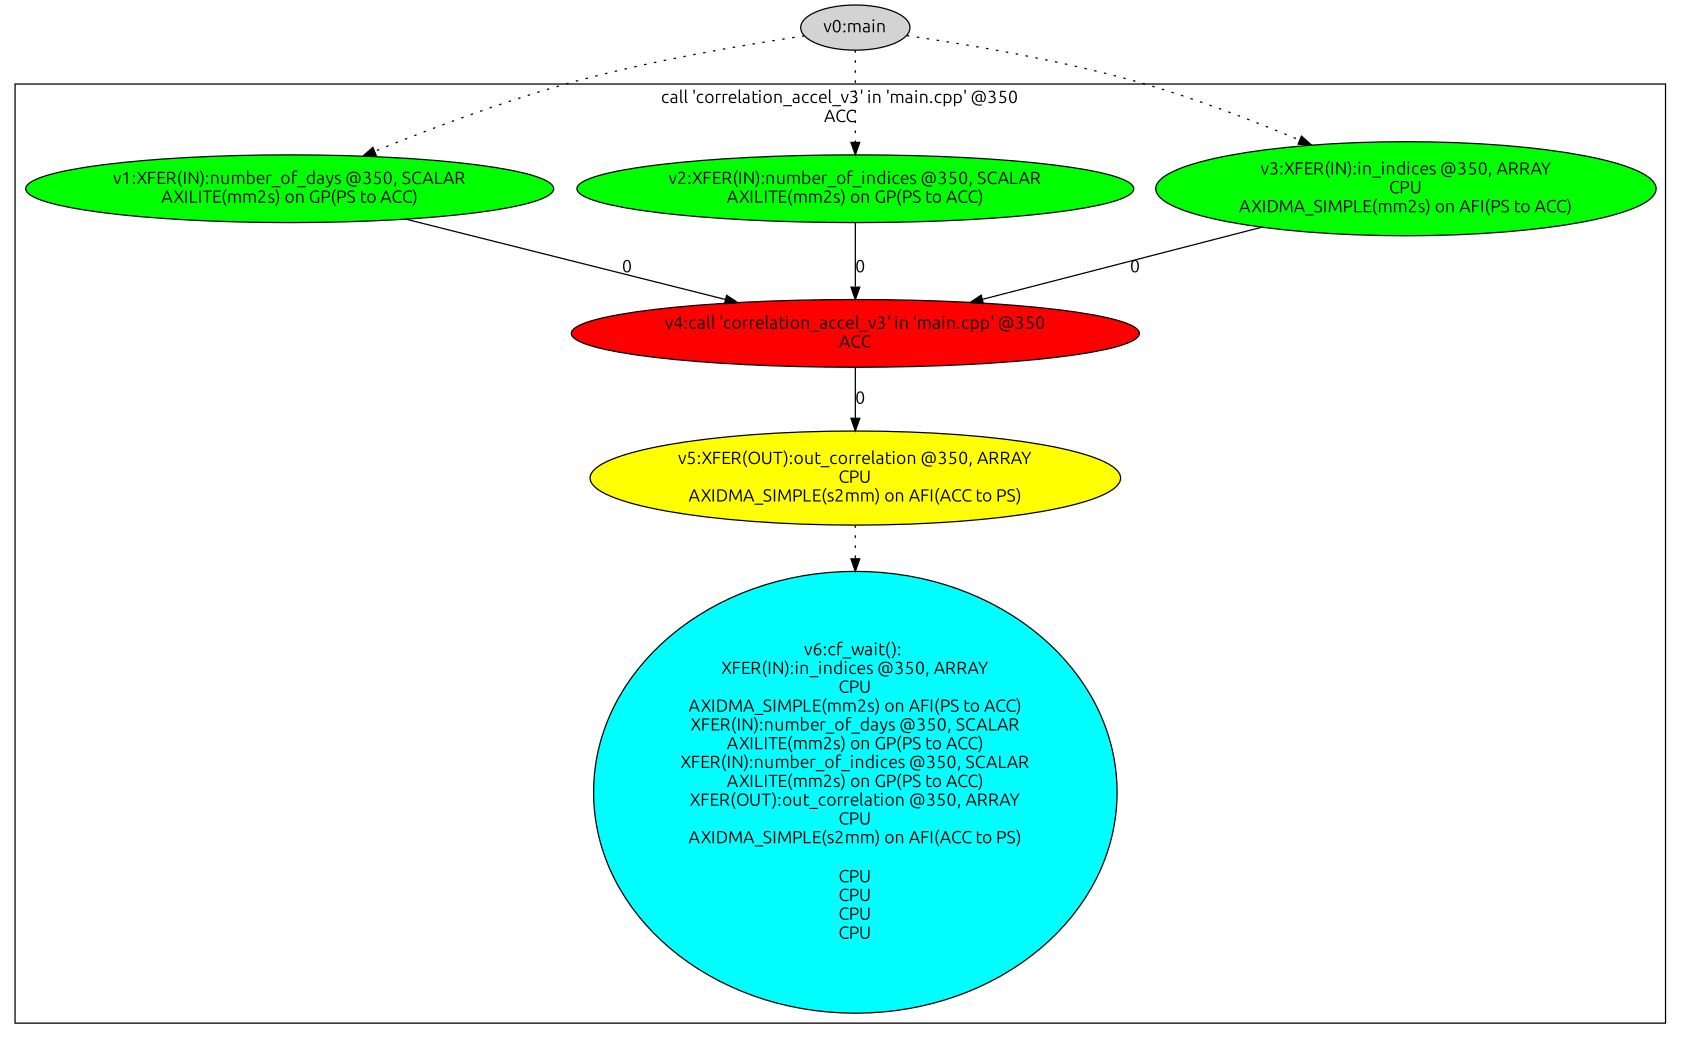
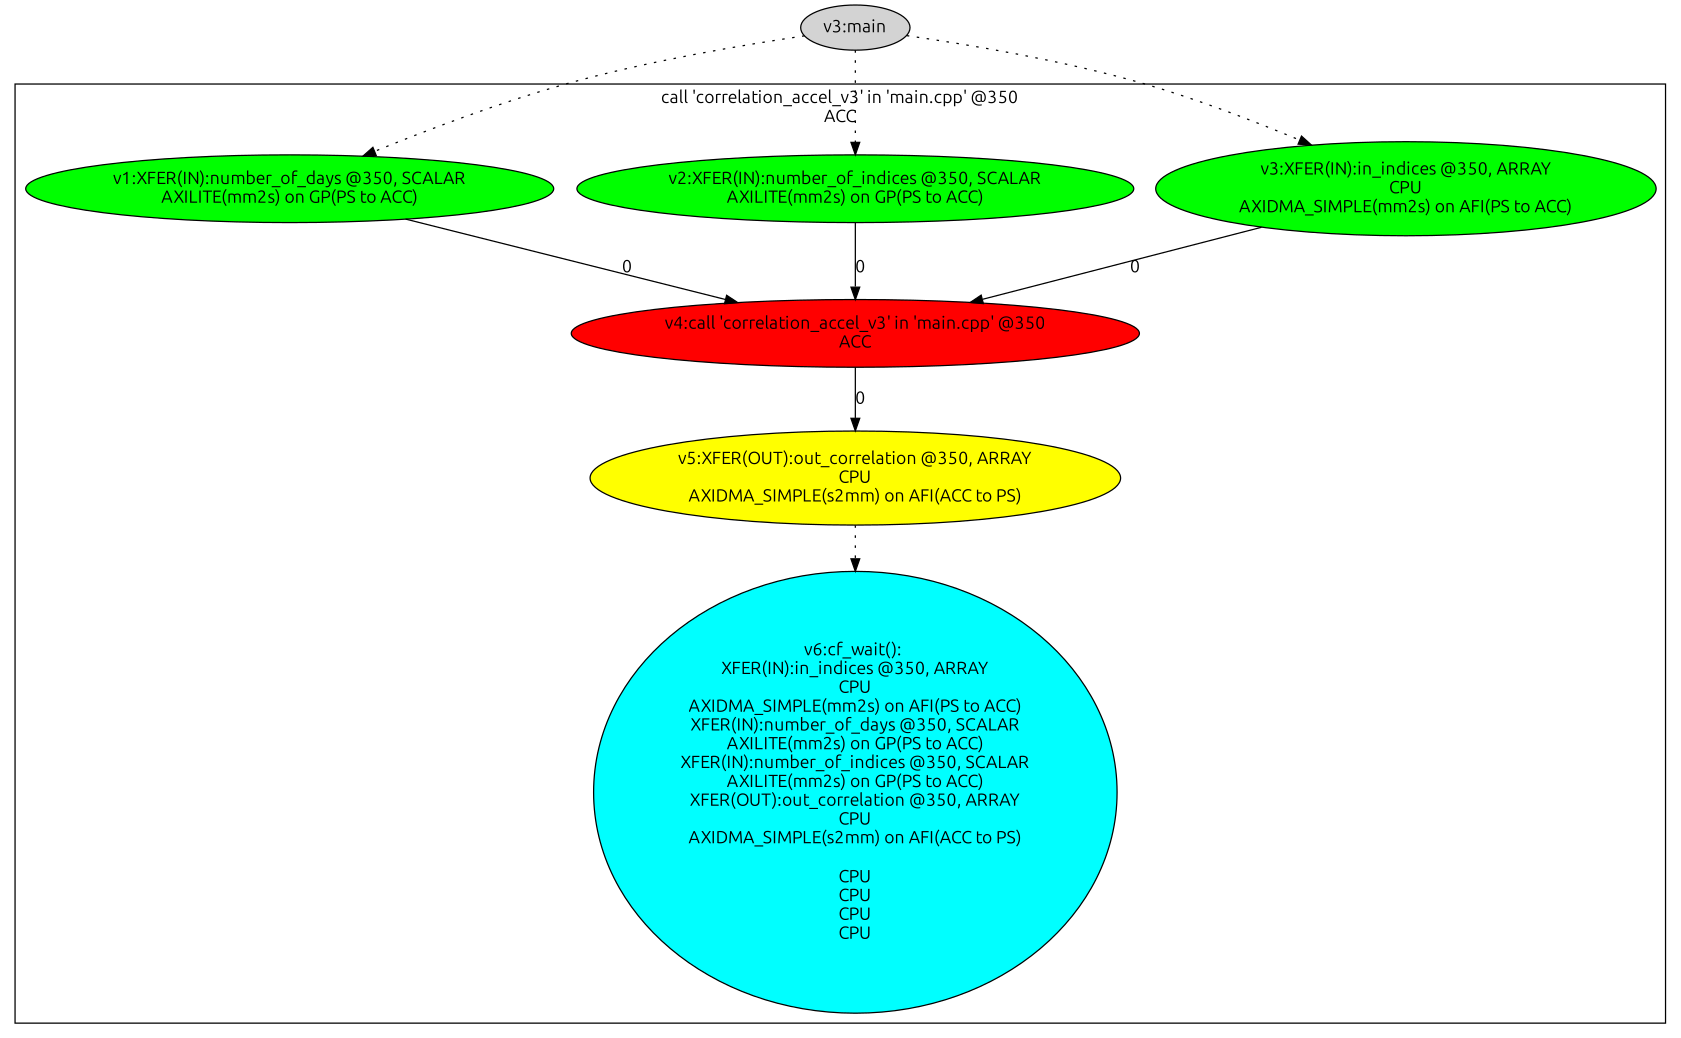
  digraph {
    fontname=Ubuntu
    node [fillcolor=green style=filled fontname=Ubuntu]
    edge [fontname=Ubuntu]
    n1 [label="v1:XFER(IN):number_of_days @350, SCALAR\nAXILITE(mm2s) on GP(PS to ACC)\n"]
    n2 [label="v2:XFER(IN):number_of_indices @350, SCALAR\nAXILITE(mm2s) on GP(PS to ACC)\n"]
    n3 [label="v3:XFER(IN):in_indices @350, ARRAY\nCPU\nAXIDMA_SIMPLE(mm2s) on AFI(PS to ACC)\n"]
    n4 [fillcolor=red label="v4:call 'correlation_accel_v3' in 'main.cpp' @350\nACC\n"]
    n5 [fillcolor=yellow label="v5:XFER(OUT):out_correlation @350, ARRAY\nCPU\nAXIDMA_SIMPLE(s2mm) on AFI(ACC to PS)\n"]
    n6 [fillcolor=cyan label="v6:cf_wait(): \nXFER(IN):in_indices @350, ARRAY\nCPU\nAXIDMA_SIMPLE(mm2s) on AFI(PS to ACC)\nXFER(IN):number_of_days @350, SCALAR\nAXILITE(mm2s) on GP(PS to ACC)\nXFER(IN):number_of_indices @350, SCALAR\nAXILITE(mm2s) on GP(PS to ACC)\nXFER(OUT):out_correlation @350, ARRAY\nCPU\nAXIDMA_SIMPLE(s2mm) on AFI(ACC to PS)\n\nCPU\nCPU\nCPU\nCPU\n"]
-   n7 [label="v0:main" fillcolor=""]
+   n7 [label="v3:main" fillcolor=""]
    subgraph cluster_1 {
      label="call 'correlation_accel_v3' in 'main.cpp' @350\nACC\n"
      n1
      n2
      n3
      n4
      n5
      n6
    }
    n1 -> n4 [label=0]
    n2 -> n4 [label=0]
    n3 -> n4 [label=0]
    n4 -> n5 [label=0]
    n5 -> n6 [style=dotted]
    n7 -> n1 [style=dotted]
    n7 -> n2 [style=dotted]
    n7 -> n3 [style=dotted]
  }
